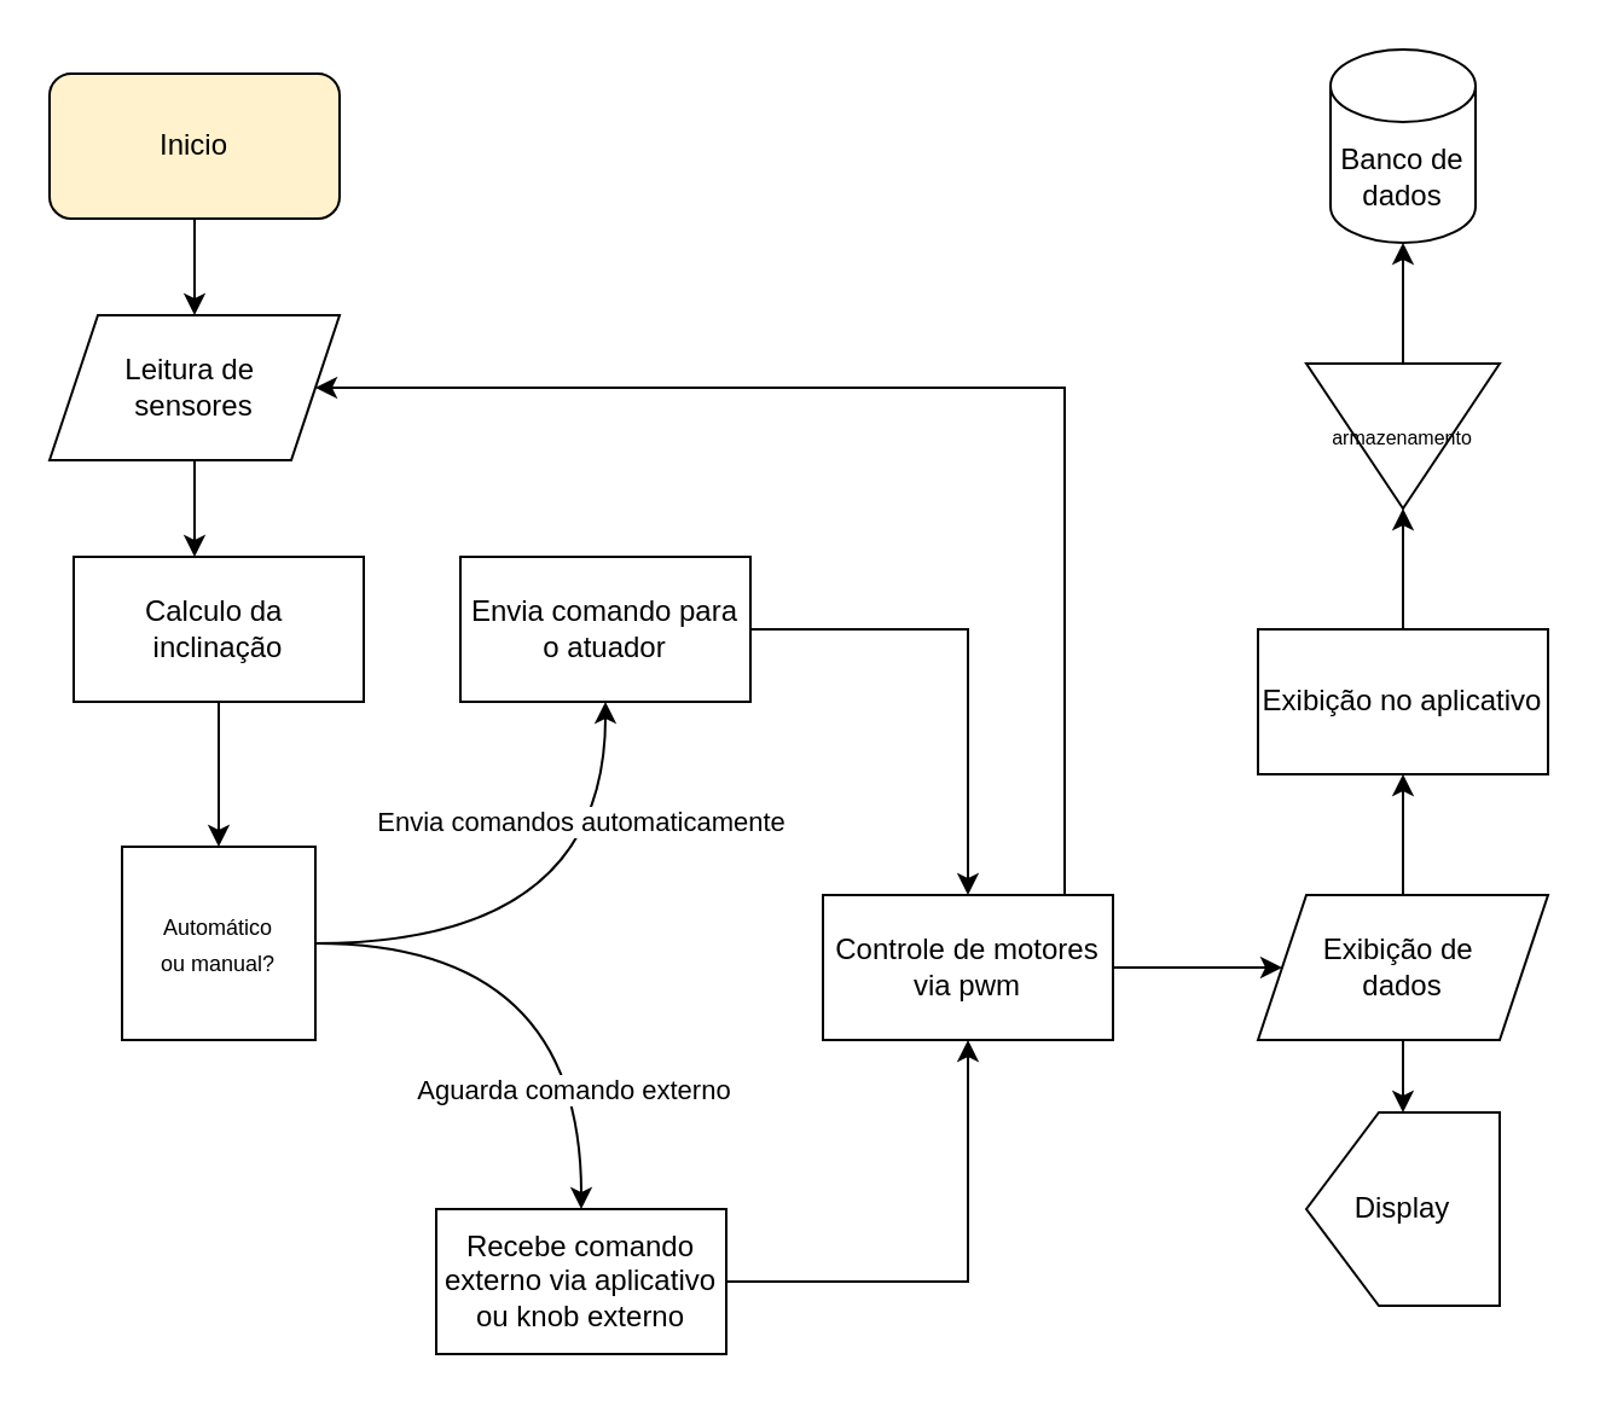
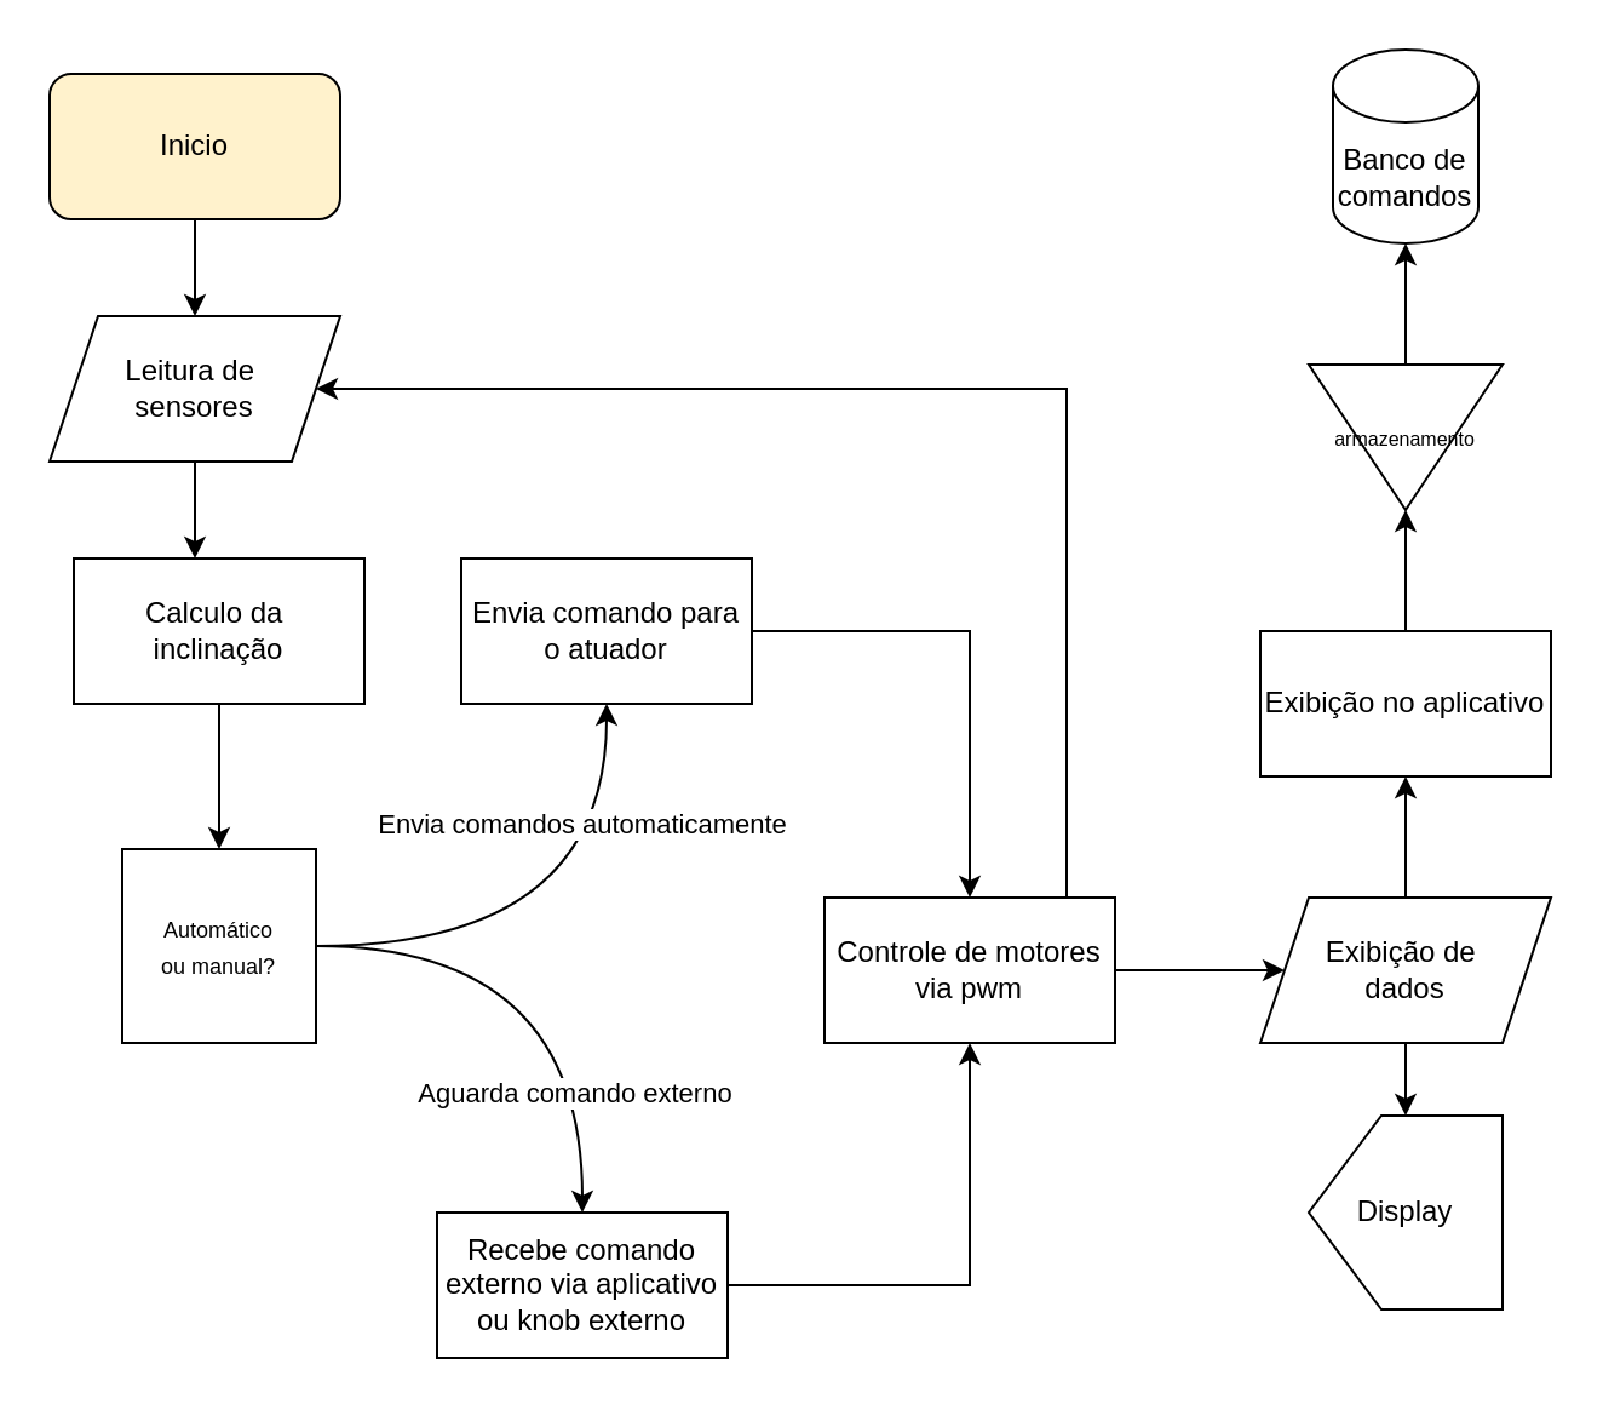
  <mxCell id="0" />
  <mxCell id="1" parent="0" />
  <mxCell id="2" value="" style="edgeStyle=orthogonalEdgeStyle;rounded=0;orthogonalLoop=1;jettySize=auto;html=1;" edge="1" parent="1" source="3" target="5"><mxGeometry relative="1" as="geometry" /></mxCell>
  <mxCell id="3" value="Inicio" style="rounded=1;whiteSpace=wrap;html=1;fillColor=#fff2cc;" vertex="1" parent="1"><mxGeometry x="20" y="30" width="120" height="60" as="geometry" /></mxCell>
  <mxCell id="4" value="" style="edgeStyle=orthogonalEdgeStyle;rounded=0;orthogonalLoop=1;jettySize=auto;html=1;" edge="1" parent="1" source="5"><mxGeometry relative="1" as="geometry"><mxPoint x="80" y="230" as="targetPoint" /></mxGeometry></mxCell>
  <mxCell id="5" value="Leitura de&amp;nbsp;&lt;div&gt;sensores&lt;/div&gt;" style="shape=parallelogram;perimeter=parallelogramPerimeter;whiteSpace=wrap;html=1;fixedSize=1;" vertex="1" parent="1"><mxGeometry x="20" y="130" width="120" height="60" as="geometry" /></mxCell>
  <mxCell id="6" value="" style="edgeStyle=orthogonalEdgeStyle;rounded=0;orthogonalLoop=1;jettySize=auto;html=1;" edge="1" parent="1" target="10"><mxGeometry relative="1" as="geometry"><mxPoint x="140" y="260" as="sourcePoint" /></mxGeometry></mxCell>
  <mxCell id="7" value="Envia comandos automaticamente" style="edgeStyle=orthogonalEdgeStyle;rounded=0;orthogonalLoop=1;jettySize=auto;html=1;curved=1;" edge="1" parent="1" source="10" target="13"><mxGeometry x="0.545" y="10" relative="1" as="geometry"><mxPoint as="offset" /></mxGeometry></mxCell>
  <mxCell id="8" value="" style="edgeStyle=orthogonalEdgeStyle;rounded=0;orthogonalLoop=1;jettySize=auto;html=1;curved=1;" edge="1" parent="1" source="10" target="15"><mxGeometry relative="1" as="geometry" /></mxCell>
  <mxCell id="9" value="Aguarda comando externo" style="edgeLabel;html=1;align=center;verticalAlign=middle;resizable=0;points=[];" vertex="1" connectable="0" parent="8"><mxGeometry x="0.176" y="-4" relative="1" as="geometry"><mxPoint y="41" as="offset" /></mxGeometry></mxCell>
  <mxCell id="10" value="&lt;font style=&quot;font-size: 9px;&quot;&gt;Automático&lt;/font&gt;&lt;div&gt;&lt;font style=&quot;font-size: 9px;&quot;&gt;ou manual?&lt;/font&gt;&lt;/div&gt;" style="whiteSpace=wrap;html=1;rounded=0;" vertex="1" parent="1"><mxGeometry x="50" y="350" width="80" height="80" as="geometry" /></mxCell>
  <mxCell id="11" value="Calculo da&amp;nbsp;&lt;div&gt;inclinação&lt;/div&gt;" style="rounded=0;whiteSpace=wrap;html=1;" vertex="1" parent="1"><mxGeometry x="30" y="230" width="120" height="60" as="geometry" /></mxCell>
  <mxCell id="12" value="" style="edgeStyle=orthogonalEdgeStyle;rounded=0;orthogonalLoop=1;jettySize=auto;html=1;" edge="1" parent="1" source="13" target="17"><mxGeometry relative="1" as="geometry" /></mxCell>
  <mxCell id="13" value="Envia comando para o atuador" style="rounded=0;whiteSpace=wrap;html=1;" vertex="1" parent="1"><mxGeometry x="190" y="230" width="120" height="60" as="geometry" /></mxCell>
  <mxCell id="14" value="" style="edgeStyle=orthogonalEdgeStyle;rounded=0;orthogonalLoop=1;jettySize=auto;html=1;" edge="1" parent="1" source="15" target="17"><mxGeometry relative="1" as="geometry" /></mxCell>
  <mxCell id="15" value="Recebe comando externo via aplicativo ou knob externo" style="rounded=0;whiteSpace=wrap;html=1;" vertex="1" parent="1"><mxGeometry x="180" y="500" width="120" height="60" as="geometry" /></mxCell>
  <mxCell id="16" value="" style="edgeStyle=orthogonalEdgeStyle;rounded=0;orthogonalLoop=1;jettySize=auto;html=1;" edge="1" parent="1" source="17" target="20"><mxGeometry relative="1" as="geometry" /></mxCell>
  <mxCell id="17" value="Controle de motores via pwm" style="rounded=0;whiteSpace=wrap;html=1;" vertex="1" parent="1"><mxGeometry x="340" y="370" width="120" height="60" as="geometry" /></mxCell>
  <mxCell id="18" value="" style="edgeStyle=orthogonalEdgeStyle;rounded=0;orthogonalLoop=1;jettySize=auto;html=1;" edge="1" parent="1" source="20" target="21"><mxGeometry relative="1" as="geometry" /></mxCell>
  <mxCell id="19" value="" style="edgeStyle=orthogonalEdgeStyle;rounded=0;orthogonalLoop=1;jettySize=auto;html=1;" edge="1" parent="1" source="20" target="23"><mxGeometry relative="1" as="geometry" /></mxCell>
  <mxCell id="20" value="Exibição de&amp;nbsp;&lt;div&gt;dados&lt;/div&gt;" style="shape=parallelogram;perimeter=parallelogramPerimeter;whiteSpace=wrap;html=1;fixedSize=1;" vertex="1" parent="1"><mxGeometry x="520" y="370" width="120" height="60" as="geometry" /></mxCell>
  <mxCell id="21" value="Display" style="shape=offPageConnector;whiteSpace=wrap;html=1;rotation=0;rotatable=1;direction=south;" vertex="1" parent="1"><mxGeometry x="540" y="460" width="80" height="80" as="geometry" /></mxCell>
  <mxCell id="22" value="" style="edgeStyle=orthogonalEdgeStyle;rounded=0;orthogonalLoop=1;jettySize=auto;html=1;" edge="1" parent="1" source="23" target="25"><mxGeometry relative="1" as="geometry" /></mxCell>
  <mxCell id="23" value="Exibição no aplicativo" style="rounded=0;whiteSpace=wrap;html=1;" vertex="1" parent="1"><mxGeometry x="520" y="260" width="120" height="60" as="geometry" /></mxCell>
  <mxCell id="24" value="" style="edgeStyle=orthogonalEdgeStyle;rounded=0;orthogonalLoop=1;jettySize=auto;html=1;" edge="1" parent="1" source="25" target="26"><mxGeometry relative="1" as="geometry" /></mxCell>
  <mxCell id="25" value="&lt;font style=&quot;font-size: 8px;&quot;&gt;armazenamento&lt;/font&gt;" style="triangle;whiteSpace=wrap;html=1;direction=south;" vertex="1" parent="1"><mxGeometry x="540" y="150" width="80" height="60" as="geometry" /></mxCell>
- <mxCell id="26" value="Banco de&lt;div&gt;dados&lt;/div&gt;" style="shape=cylinder3;whiteSpace=wrap;html=1;boundedLbl=1;backgroundOutline=1;size=15;" vertex="1" parent="1"><mxGeometry x="550" y="20" width="60" height="80" as="geometry" /></mxCell>
+ <mxCell id="26" value="Banco de&lt;div&gt;comandos&lt;/div&gt;" style="shape=cylinder3;whiteSpace=wrap;html=1;boundedLbl=1;backgroundOutline=1;size=15;" vertex="1" parent="1"><mxGeometry x="550" y="20" width="60" height="80" as="geometry" /></mxCell>
  <mxCell id="27" value="" style="endArrow=classic;html=1;rounded=0;entryX=1;entryY=0.5;entryDx=0;entryDy=0;" edge="1" parent="1" target="5"><mxGeometry width="50" height="50" relative="1" as="geometry"><mxPoint x="440" y="370" as="sourcePoint" /><mxPoint x="440" y="160" as="targetPoint" /><Array as="points"><mxPoint x="440" y="160" /></Array></mxGeometry></mxCell>
